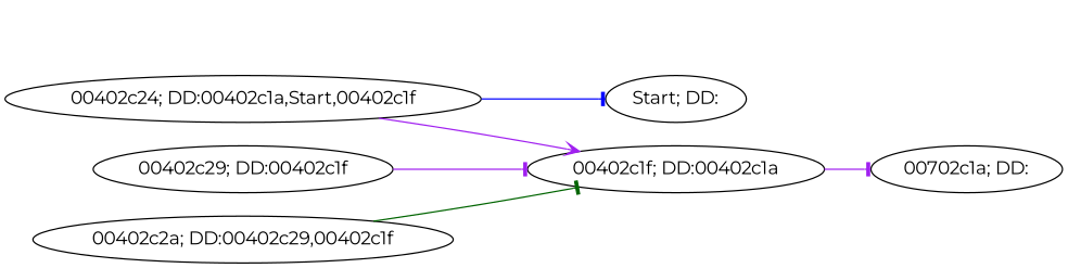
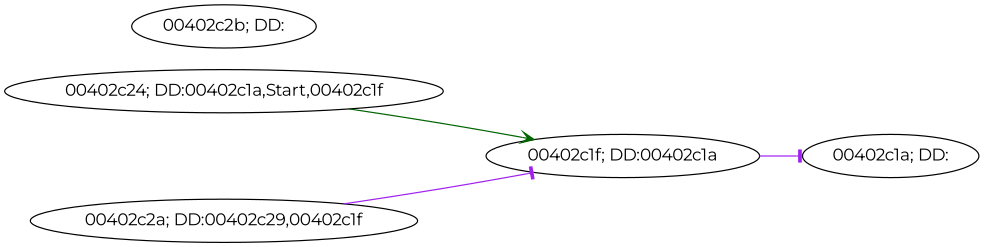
  digraph {
    fontname=Montserrat
    rankdir=LR
    node [fontname=Montserrat]
    edge [arrowhead=tee color=purple fontname=Montserrat]
-   n1 [label="Start; DD:"]
-   n2 [label="00702c1a; DD:"]
+   n2 [label="00402c1a; DD:"]
    n3 [label="00402c1f; DD:00402c1a"]
    n4 [label="00402c24; DD:00402c1a,Start,00402c1f"]
-   n5 [label="00402c29; DD:00402c1f"]
    n6 [label="00402c2a; DD:00402c29,00402c1f"]
+   n7 [label="00402c2b; DD:"]
    n3 -> n2
-   n4 -> n1 [color=blue]
-   n4 -> n3 [arrowhead=vee]
-   n5 -> n3
-   n6 -> n3 [color=darkgreen]
+   n4 -> n3 [arrowhead=vee color=darkgreen]
+   n6 -> n3
  }
